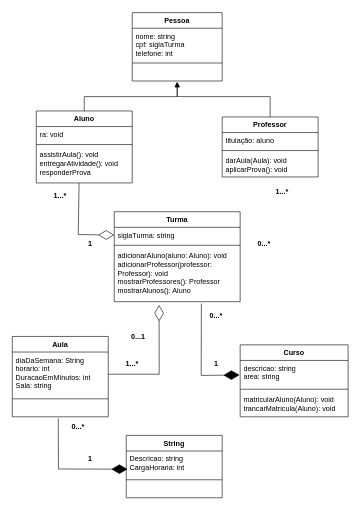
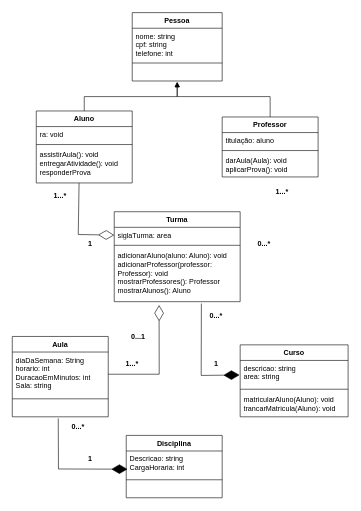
  <mxCell id="0" />
  <mxCell id="1" parent="0" />
  <mxCell id="2" value="Curso" style="swimlane;fontStyle=1;align=center;verticalAlign=top;childLayout=stackLayout;horizontal=1;startSize=26;horizontalStack=0;resizeParent=1;resizeParentMax=0;resizeLast=0;collapsible=1;marginBottom=0;whiteSpace=wrap;html=1;" vertex="1" parent="1"><mxGeometry x="400" y="574" width="180" height="120" as="geometry" /></mxCell>
  <mxCell id="3" value="descricao: string&lt;br&gt;area: string" style="text;strokeColor=none;fillColor=none;align=left;verticalAlign=top;spacingLeft=4;spacingRight=4;overflow=hidden;rotatable=0;points=[[0,0.5],[1,0.5]];portConstraint=eastwest;whiteSpace=wrap;html=1;" vertex="1" parent="2"><mxGeometry y="26" width="180" height="44" as="geometry" /></mxCell>
  <mxCell id="4" value="" style="line;strokeWidth=1;fillColor=none;align=left;verticalAlign=middle;spacingTop=-1;spacingLeft=3;spacingRight=3;rotatable=0;labelPosition=right;points=[];portConstraint=eastwest;strokeColor=inherit;" vertex="1" parent="2"><mxGeometry y="70" width="180" height="8" as="geometry" /></mxCell>
  <mxCell id="5" value="matricularAluno(Aluno): void&lt;br style=&quot;border-color: var(--border-color);&quot;&gt;trancarMatricula(Aluno): void" style="text;strokeColor=none;fillColor=none;align=left;verticalAlign=top;spacingLeft=4;spacingRight=4;overflow=hidden;rotatable=0;points=[[0,0.5],[1,0.5]];portConstraint=eastwest;whiteSpace=wrap;html=1;" vertex="1" parent="2"><mxGeometry y="78" width="180" height="42" as="geometry" /></mxCell>
- <mxCell id="6" value="String" style="swimlane;fontStyle=1;align=center;verticalAlign=top;childLayout=stackLayout;horizontal=1;startSize=26;horizontalStack=0;resizeParent=1;resizeParentMax=0;resizeLast=0;collapsible=1;marginBottom=0;whiteSpace=wrap;html=1;" vertex="1" parent="1"><mxGeometry x="210" y="725" width="160" height="104" as="geometry" /></mxCell>
+ <mxCell id="6" value="Disciplina" style="swimlane;fontStyle=1;align=center;verticalAlign=top;childLayout=stackLayout;horizontal=1;startSize=26;horizontalStack=0;resizeParent=1;resizeParentMax=0;resizeLast=0;collapsible=1;marginBottom=0;whiteSpace=wrap;html=1;" vertex="1" parent="1"><mxGeometry x="210" y="725" width="160" height="104" as="geometry" /></mxCell>
  <mxCell id="7" value="Descricao: string&lt;br&gt;CargaHoraria: int" style="text;strokeColor=none;fillColor=none;align=left;verticalAlign=top;spacingLeft=4;spacingRight=4;overflow=hidden;rotatable=0;points=[[0,0.5],[1,0.5]];portConstraint=eastwest;whiteSpace=wrap;html=1;" vertex="1" parent="6"><mxGeometry y="26" width="160" height="44" as="geometry" /></mxCell>
  <mxCell id="8" value="" style="line;strokeWidth=1;fillColor=none;align=left;verticalAlign=middle;spacingTop=-1;spacingLeft=3;spacingRight=3;rotatable=0;labelPosition=right;points=[];portConstraint=eastwest;strokeColor=inherit;" vertex="1" parent="6"><mxGeometry y="70" width="160" height="8" as="geometry" /></mxCell>
  <mxCell id="9" value="&lt;br&gt;" style="text;strokeColor=none;fillColor=none;align=left;verticalAlign=top;spacingLeft=4;spacingRight=4;overflow=hidden;rotatable=0;points=[[0,0.5],[1,0.5]];portConstraint=eastwest;whiteSpace=wrap;html=1;" vertex="1" parent="6"><mxGeometry y="78" width="160" height="26" as="geometry" /></mxCell>
  <mxCell id="10" value="Aula" style="swimlane;fontStyle=1;align=center;verticalAlign=top;childLayout=stackLayout;horizontal=1;startSize=26;horizontalStack=0;resizeParent=1;resizeParentMax=0;resizeLast=0;collapsible=1;marginBottom=0;whiteSpace=wrap;html=1;" vertex="1" parent="1"><mxGeometry x="20" y="560" width="160" height="134" as="geometry" /></mxCell>
  <mxCell id="11" value="diaDaSemana: String&lt;br&gt;horario: int&lt;br&gt;DuracaoEmMinutos: int&lt;br&gt;Sala: string" style="text;strokeColor=none;fillColor=none;align=left;verticalAlign=top;spacingLeft=4;spacingRight=4;overflow=hidden;rotatable=0;points=[[0,0.5],[1,0.5]];portConstraint=eastwest;whiteSpace=wrap;html=1;" vertex="1" parent="10"><mxGeometry y="26" width="160" height="74" as="geometry" /></mxCell>
  <mxCell id="12" value="" style="line;strokeWidth=1;fillColor=none;align=left;verticalAlign=middle;spacingTop=-1;spacingLeft=3;spacingRight=3;rotatable=0;labelPosition=right;points=[];portConstraint=eastwest;strokeColor=inherit;" vertex="1" parent="10"><mxGeometry y="100" width="160" height="8" as="geometry" /></mxCell>
  <mxCell id="13" value="&lt;br&gt;" style="text;strokeColor=none;fillColor=none;align=left;verticalAlign=top;spacingLeft=4;spacingRight=4;overflow=hidden;rotatable=0;points=[[0,0.5],[1,0.5]];portConstraint=eastwest;whiteSpace=wrap;html=1;" vertex="1" parent="10"><mxGeometry y="108" width="160" height="26" as="geometry" /></mxCell>
  <mxCell id="14" value="Professor" style="swimlane;fontStyle=1;align=center;verticalAlign=top;childLayout=stackLayout;horizontal=1;startSize=26;horizontalStack=0;resizeParent=1;resizeParentMax=0;resizeLast=0;collapsible=1;marginBottom=0;whiteSpace=wrap;html=1;" vertex="1" parent="1"><mxGeometry x="370" y="194" width="160" height="100" as="geometry" /></mxCell>
  <mxCell id="15" value="titulação: aluno" style="text;strokeColor=none;fillColor=none;align=left;verticalAlign=top;spacingLeft=4;spacingRight=4;overflow=hidden;rotatable=0;points=[[0,0.5],[1,0.5]];portConstraint=eastwest;whiteSpace=wrap;html=1;" vertex="1" parent="14"><mxGeometry y="26" width="160" height="26" as="geometry" /></mxCell>
  <mxCell id="16" value="" style="line;strokeWidth=1;fillColor=none;align=left;verticalAlign=middle;spacingTop=-1;spacingLeft=3;spacingRight=3;rotatable=0;labelPosition=right;points=[];portConstraint=eastwest;strokeColor=inherit;" vertex="1" parent="14"><mxGeometry y="52" width="160" height="8" as="geometry" /></mxCell>
  <mxCell id="17" value="darAula(Aula): void&lt;br&gt;aplicarProva(): void" style="text;strokeColor=none;fillColor=none;align=left;verticalAlign=top;spacingLeft=4;spacingRight=4;overflow=hidden;rotatable=0;points=[[0,0.5],[1,0.5]];portConstraint=eastwest;whiteSpace=wrap;html=1;" vertex="1" parent="14"><mxGeometry y="60" width="160" height="40" as="geometry" /></mxCell>
  <mxCell id="18" value="Aluno" style="swimlane;fontStyle=1;align=center;verticalAlign=top;childLayout=stackLayout;horizontal=1;startSize=26;horizontalStack=0;resizeParent=1;resizeParentMax=0;resizeLast=0;collapsible=1;marginBottom=0;whiteSpace=wrap;html=1;" vertex="1" parent="1"><mxGeometry x="60" y="184" width="160" height="120" as="geometry" /></mxCell>
  <mxCell id="19" value="ra: void" style="text;strokeColor=none;fillColor=none;align=left;verticalAlign=top;spacingLeft=4;spacingRight=4;overflow=hidden;rotatable=0;points=[[0,0.5],[1,0.5]];portConstraint=eastwest;whiteSpace=wrap;html=1;" vertex="1" parent="18"><mxGeometry y="26" width="160" height="26" as="geometry" /></mxCell>
  <mxCell id="20" value="" style="line;strokeWidth=1;fillColor=none;align=left;verticalAlign=middle;spacingTop=-1;spacingLeft=3;spacingRight=3;rotatable=0;labelPosition=right;points=[];portConstraint=eastwest;strokeColor=inherit;" vertex="1" parent="18"><mxGeometry y="52" width="160" height="8" as="geometry" /></mxCell>
  <mxCell id="21" value="assistirAula(): void&lt;br&gt;entregarAtividade(): void&lt;br&gt;responderProva" style="text;strokeColor=none;fillColor=none;align=left;verticalAlign=top;spacingLeft=4;spacingRight=4;overflow=hidden;rotatable=0;points=[[0,0.5],[1,0.5]];portConstraint=eastwest;whiteSpace=wrap;html=1;" vertex="1" parent="18"><mxGeometry y="60" width="160" height="60" as="geometry" /></mxCell>
  <mxCell id="22" value="Turma" style="swimlane;fontStyle=1;align=center;verticalAlign=top;childLayout=stackLayout;horizontal=1;startSize=26;horizontalStack=0;resizeParent=1;resizeParentMax=0;resizeLast=0;collapsible=1;marginBottom=0;whiteSpace=wrap;html=1;" vertex="1" parent="1"><mxGeometry x="190" y="352" width="210" height="150" as="geometry" /></mxCell>
- <mxCell id="23" value="siglaTurma: string" style="text;strokeColor=none;fillColor=none;align=left;verticalAlign=top;spacingLeft=4;spacingRight=4;overflow=hidden;rotatable=0;points=[[0,0.5],[1,0.5]];portConstraint=eastwest;whiteSpace=wrap;html=1;" vertex="1" parent="22"><mxGeometry y="26" width="210" height="26" as="geometry" /></mxCell>
+ <mxCell id="23" value="siglaTurma: area" style="text;strokeColor=none;fillColor=none;align=left;verticalAlign=top;spacingLeft=4;spacingRight=4;overflow=hidden;rotatable=0;points=[[0,0.5],[1,0.5]];portConstraint=eastwest;whiteSpace=wrap;html=1;" vertex="1" parent="22"><mxGeometry y="26" width="210" height="26" as="geometry" /></mxCell>
  <mxCell id="24" value="" style="line;strokeWidth=1;fillColor=none;align=left;verticalAlign=middle;spacingTop=-1;spacingLeft=3;spacingRight=3;rotatable=0;labelPosition=right;points=[];portConstraint=eastwest;strokeColor=inherit;" vertex="1" parent="22"><mxGeometry y="52" width="210" height="8" as="geometry" /></mxCell>
  <mxCell id="25" value="adicionarAluno(aluno: Aluno): void&lt;br&gt;adicionarProfessor(professor: Professor): void&lt;br&gt;mostrarProfessores(): Professor&lt;br&gt;mostrarAlunos(): Aluno" style="text;strokeColor=none;fillColor=none;align=left;verticalAlign=top;spacingLeft=4;spacingRight=4;overflow=hidden;rotatable=0;points=[[0,0.5],[1,0.5]];portConstraint=eastwest;whiteSpace=wrap;html=1;" vertex="1" parent="22"><mxGeometry y="60" width="210" height="90" as="geometry" /></mxCell>
  <mxCell id="26" value="" style="html=1;verticalAlign=bottom;endArrow=block;edgeStyle=elbowEdgeStyle;elbow=vertical;curved=0;rounded=0;entryX=0.5;entryY=1.066;entryDx=0;entryDy=0;entryPerimeter=0;" edge="1" parent="1" source="18" target="31"><mxGeometry width="80" relative="1" as="geometry"><mxPoint x="220" y="160" as="sourcePoint" /><mxPoint x="280" y="130" as="targetPoint" /><Array as="points"><mxPoint x="270" y="160" /></Array></mxGeometry></mxCell>
  <mxCell id="27" value="" style="html=1;verticalAlign=bottom;endArrow=block;edgeStyle=elbowEdgeStyle;elbow=vertical;curved=0;rounded=0;exitX=0.5;exitY=0;exitDx=0;exitDy=0;entryX=0.5;entryY=1.066;entryDx=0;entryDy=0;entryPerimeter=0;" edge="1" parent="1" source="14" target="31"><mxGeometry width="80" relative="1" as="geometry"><mxPoint x="180" y="194" as="sourcePoint" /><mxPoint x="330" y="130" as="targetPoint" /><Array as="points"><mxPoint x="330" y="160" /></Array></mxGeometry></mxCell>
  <mxCell id="28" value="Pessoa" style="swimlane;fontStyle=1;align=center;verticalAlign=top;childLayout=stackLayout;horizontal=1;startSize=26;horizontalStack=0;resizeParent=1;resizeParentMax=0;resizeLast=0;collapsible=1;marginBottom=0;whiteSpace=wrap;html=1;" vertex="1" parent="1"><mxGeometry x="220" y="20" width="150" height="114" as="geometry" /></mxCell>
- <mxCell id="29" value="nome: string&lt;br style=&quot;border-color: var(--border-color);&quot;&gt;cpf: siglaTurma&lt;br style=&quot;border-color: var(--border-color);&quot;&gt;telefone: int" style="text;strokeColor=none;fillColor=none;align=left;verticalAlign=top;spacingLeft=4;spacingRight=4;overflow=hidden;rotatable=0;points=[[0,0.5],[1,0.5]];portConstraint=eastwest;whiteSpace=wrap;html=1;" vertex="1" parent="28"><mxGeometry y="26" width="150" height="54" as="geometry" /></mxCell>
+ <mxCell id="29" value="nome: string&lt;br style=&quot;border-color: var(--border-color);&quot;&gt;cpf: string&lt;br style=&quot;border-color: var(--border-color);&quot;&gt;telefone: int" style="text;strokeColor=none;fillColor=none;align=left;verticalAlign=top;spacingLeft=4;spacingRight=4;overflow=hidden;rotatable=0;points=[[0,0.5],[1,0.5]];portConstraint=eastwest;whiteSpace=wrap;html=1;" vertex="1" parent="28"><mxGeometry y="26" width="150" height="54" as="geometry" /></mxCell>
  <mxCell id="30" value="" style="line;strokeWidth=1;fillColor=none;align=left;verticalAlign=middle;spacingTop=-1;spacingLeft=3;spacingRight=3;rotatable=0;labelPosition=right;points=[];portConstraint=eastwest;strokeColor=inherit;" vertex="1" parent="28"><mxGeometry y="80" width="150" height="8" as="geometry" /></mxCell>
  <mxCell id="31" value="&lt;br&gt;" style="text;strokeColor=none;fillColor=none;align=left;verticalAlign=top;spacingLeft=4;spacingRight=4;overflow=hidden;rotatable=0;points=[[0,0.5],[1,0.5]];portConstraint=eastwest;whiteSpace=wrap;html=1;" vertex="1" parent="28"><mxGeometry y="88" width="150" height="26" as="geometry" /></mxCell>
  <mxCell id="32" value="" style="endArrow=diamondThin;endFill=1;endSize=24;html=1;rounded=0;entryX=-0.006;entryY=0.552;entryDx=0;entryDy=0;exitX=0.692;exitY=1.035;exitDx=0;exitDy=0;exitPerimeter=0;entryPerimeter=0;" edge="1" parent="1" source="25" target="3"><mxGeometry width="160" relative="1" as="geometry"><mxPoint x="333.64" y="564.31" as="sourcePoint" /><mxPoint x="330" y="475" as="targetPoint" /><Array as="points"><mxPoint x="335" y="625" /></Array></mxGeometry></mxCell>
  <mxCell id="33" value="" style="endArrow=diamondThin;endFill=1;endSize=24;html=1;rounded=0;entryX=0.013;entryY=0.689;entryDx=0;entryDy=0;entryPerimeter=0;exitX=0.479;exitY=1.103;exitDx=0;exitDy=0;exitPerimeter=0;" edge="1" parent="1" source="13" target="7"><mxGeometry width="160" relative="1" as="geometry"><mxPoint x="190" y="595" as="sourcePoint" /><mxPoint x="350" y="595" as="targetPoint" /><Array as="points"><mxPoint x="97" y="781" /></Array></mxGeometry></mxCell>
  <mxCell id="34" value="" style="endArrow=diamondThin;endFill=0;endSize=24;html=1;rounded=0;exitX=0.446;exitY=1.004;exitDx=0;exitDy=0;exitPerimeter=0;entryX=0;entryY=0.5;entryDx=0;entryDy=0;" edge="1" parent="1" source="21" target="23"><mxGeometry width="160" relative="1" as="geometry"><mxPoint x="280" y="270" as="sourcePoint" /><mxPoint x="440" y="270" as="targetPoint" /><Array as="points"><mxPoint x="130" y="390" /></Array></mxGeometry></mxCell>
  <mxCell id="35" value="" style="endArrow=diamondThin;endFill=0;endSize=24;html=1;rounded=0;exitX=1;exitY=0.5;exitDx=0;exitDy=0;entryX=0.356;entryY=1.063;entryDx=0;entryDy=0;entryPerimeter=0;" edge="1" parent="1" source="11" target="25"><mxGeometry width="160" relative="1" as="geometry"><mxPoint x="190" y="480" as="sourcePoint" /><mxPoint x="350" y="480" as="targetPoint" /><Array as="points"><mxPoint x="265" y="623" /></Array></mxGeometry></mxCell>
  <mxCell id="36" value="1...*" style="text;html=1;strokeColor=none;fillColor=none;align=center;verticalAlign=middle;whiteSpace=wrap;rounded=0;fontStyle=1" vertex="1" parent="1"><mxGeometry x="440" y="304" width="60" height="30" as="geometry" /></mxCell>
  <mxCell id="37" value="0...*" style="text;html=1;strokeColor=none;fillColor=none;align=center;verticalAlign=middle;whiteSpace=wrap;rounded=0;fontStyle=1" vertex="1" parent="1"><mxGeometry x="410" y="390" width="60" height="30" as="geometry" /></mxCell>
  <mxCell id="38" value="1...*" style="text;html=1;strokeColor=none;fillColor=none;align=center;verticalAlign=middle;whiteSpace=wrap;rounded=0;fontSize=12;fontStyle=1" vertex="1" parent="1"><mxGeometry x="70" y="310" width="60" height="30" as="geometry" /></mxCell>
  <mxCell id="39" value="1" style="text;html=1;strokeColor=none;fillColor=none;align=center;verticalAlign=middle;whiteSpace=wrap;rounded=0;fontStyle=1" vertex="1" parent="1"><mxGeometry x="120" y="390" width="60" height="30" as="geometry" /></mxCell>
  <mxCell id="40" value="0...1" style="text;html=1;strokeColor=none;fillColor=none;align=center;verticalAlign=middle;whiteSpace=wrap;rounded=0;fontStyle=1" vertex="1" parent="1"><mxGeometry x="200" y="545" width="60" height="30" as="geometry" /></mxCell>
  <mxCell id="41" value="1...*" style="text;html=1;strokeColor=none;fillColor=none;align=center;verticalAlign=middle;whiteSpace=wrap;rounded=0;fontStyle=1" vertex="1" parent="1"><mxGeometry x="190" y="590" width="60" height="30" as="geometry" /></mxCell>
  <mxCell id="42" value="1" style="text;html=1;strokeColor=none;fillColor=none;align=center;verticalAlign=middle;whiteSpace=wrap;rounded=0;fontStyle=1" vertex="1" parent="1"><mxGeometry x="330" y="590" width="60" height="30" as="geometry" /></mxCell>
  <mxCell id="43" value="0...*" style="text;html=1;strokeColor=none;fillColor=none;align=center;verticalAlign=middle;whiteSpace=wrap;rounded=0;fontStyle=1" vertex="1" parent="1"><mxGeometry x="330" y="510" width="60" height="30" as="geometry" /></mxCell>
  <mxCell id="44" value="1" style="text;html=1;strokeColor=none;fillColor=none;align=center;verticalAlign=middle;whiteSpace=wrap;rounded=0;fontStyle=1" vertex="1" parent="1"><mxGeometry x="120" y="750" width="60" height="30" as="geometry" /></mxCell>
  <mxCell id="45" value="0...*" style="text;html=1;strokeColor=none;fillColor=none;align=center;verticalAlign=middle;whiteSpace=wrap;rounded=0;fontStyle=1" vertex="1" parent="1"><mxGeometry x="100" y="695" width="60" height="30" as="geometry" /></mxCell>
